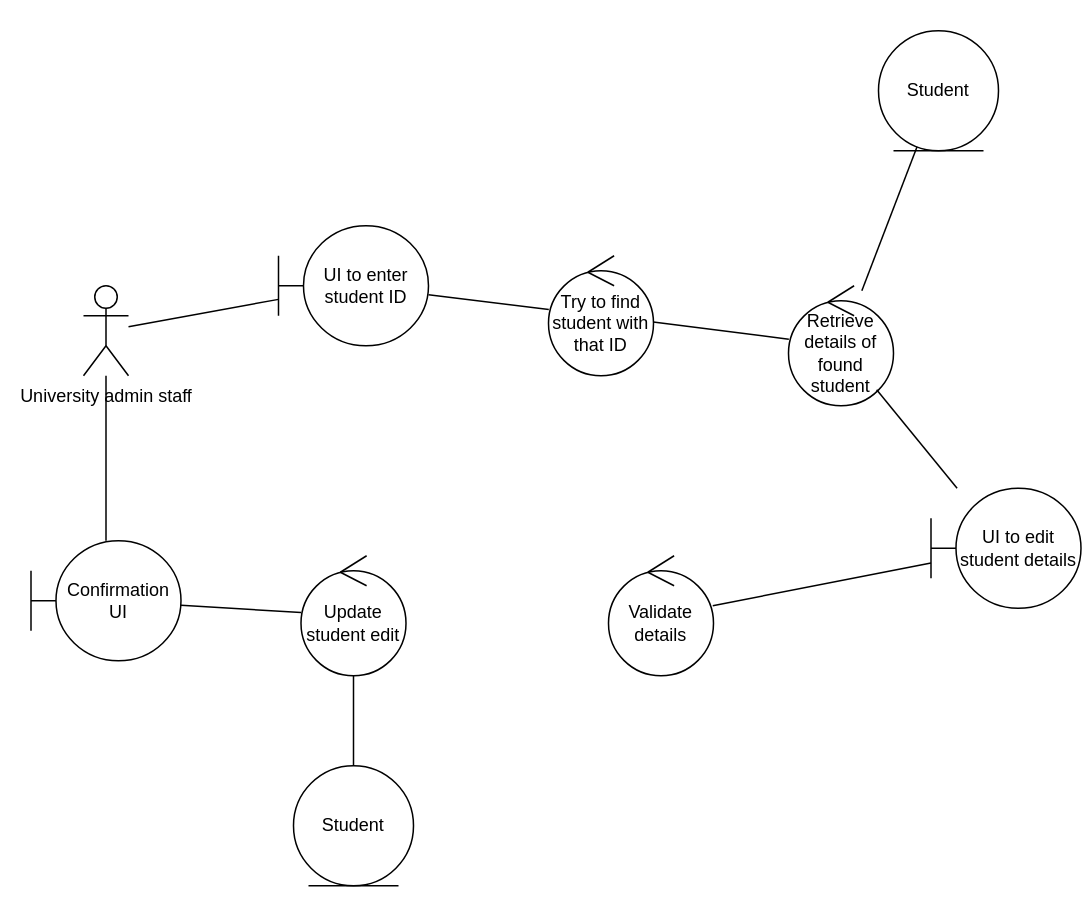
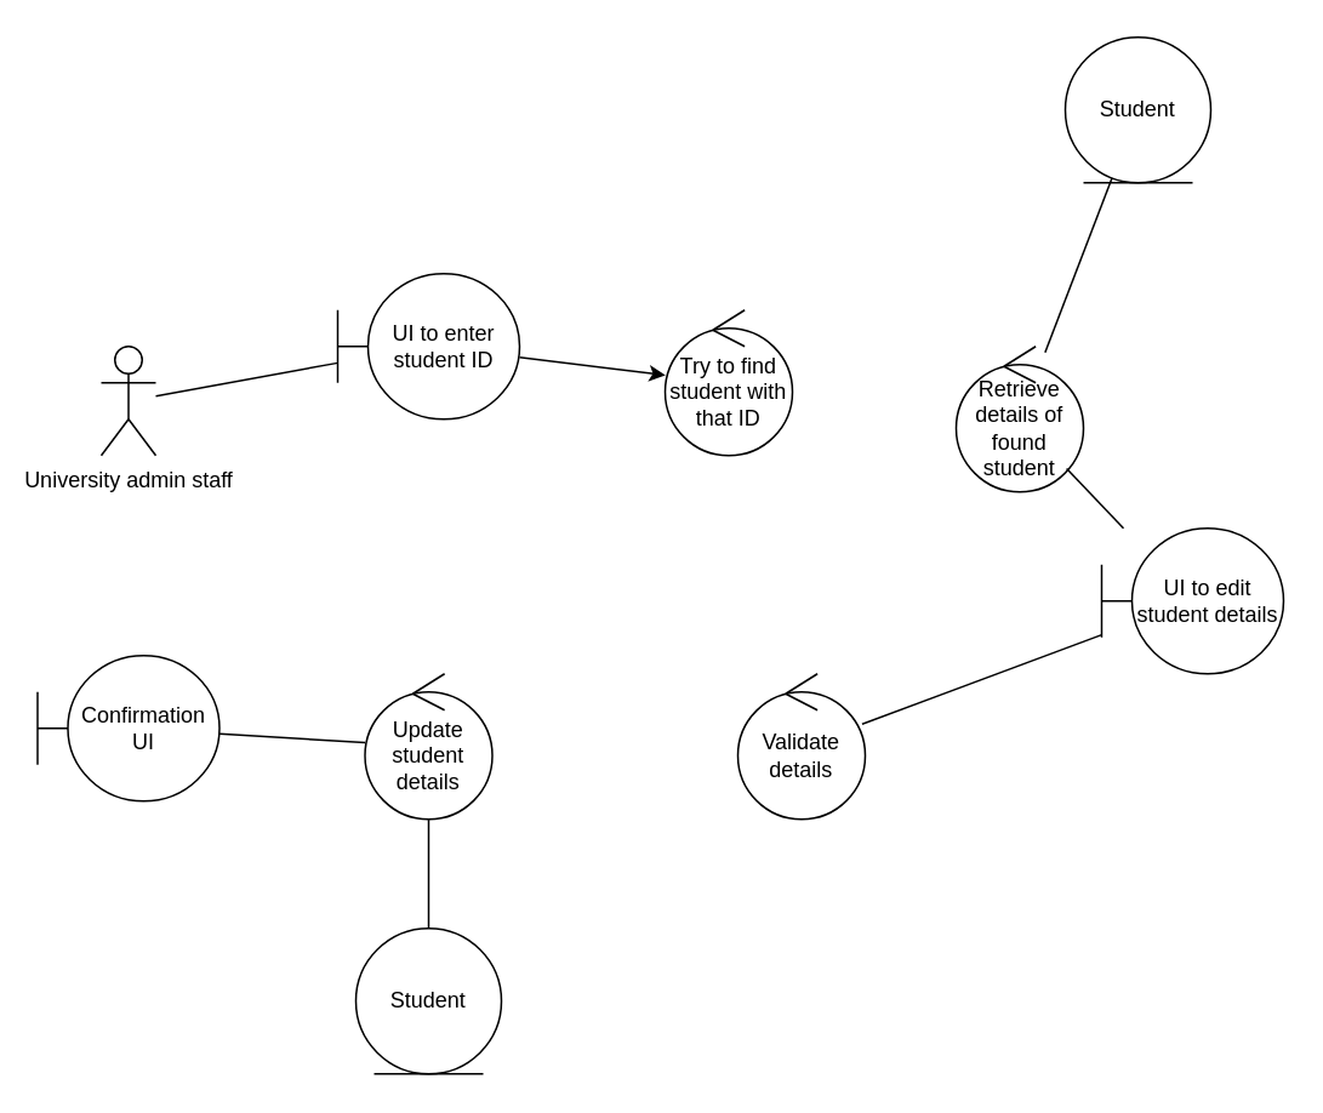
  <mxCell id="0" />
  <mxCell id="1" parent="0" />
  <mxCell id="2" value="University admin staff" style="shape=umlActor;verticalLabelPosition=bottom;verticalAlign=top;html=1;" parent="1" vertex="1"><mxGeometry x="55" y="190" width="30" height="60" as="geometry" /></mxCell>
  <mxCell id="3" value="UI to enter student ID" style="shape=umlBoundary;whiteSpace=wrap;html=1;" parent="1" vertex="1"><mxGeometry x="185" y="150" width="100" height="80" as="geometry" /></mxCell>
  <mxCell id="4" value="Try to find student with that ID" style="ellipse;shape=umlControl;whiteSpace=wrap;html=1;" parent="1" vertex="1"><mxGeometry x="365" y="170" width="70" height="80" as="geometry" /></mxCell>
- <mxCell id="5" value="UI to edit student details" style="shape=umlBoundary;whiteSpace=wrap;html=1;" parent="1" vertex="1"><mxGeometry x="620" y="325" width="100" height="80" as="geometry" /></mxCell>
+ <mxCell id="5" value="UI to edit student details" style="shape=umlBoundary;whiteSpace=wrap;html=1;" parent="1" vertex="1"><mxGeometry x="605" y="290" width="100" height="80" as="geometry" /></mxCell>
  <mxCell id="6" value="Validate details" style="ellipse;shape=umlControl;whiteSpace=wrap;html=1;" parent="1" vertex="1"><mxGeometry x="405" y="370" width="70" height="80" as="geometry" /></mxCell>
- <mxCell id="7" value="Update student edit" style="ellipse;shape=umlControl;whiteSpace=wrap;html=1;" parent="1" vertex="1"><mxGeometry x="200" y="370" width="70" height="80" as="geometry" /></mxCell>
+ <mxCell id="7" value="Update student details" style="ellipse;shape=umlControl;whiteSpace=wrap;html=1;" parent="1" vertex="1"><mxGeometry x="200" y="370" width="70" height="80" as="geometry" /></mxCell>
  <mxCell id="8" value="Student" style="ellipse;shape=umlEntity;whiteSpace=wrap;html=1;" parent="1" vertex="1"><mxGeometry x="195" y="510" width="80" height="80" as="geometry" /></mxCell>
  <mxCell id="9" value="Retrieve details of found student" style="ellipse;shape=umlControl;whiteSpace=wrap;html=1;" parent="1" vertex="1"><mxGeometry x="525" y="190" width="70" height="80" as="geometry" /></mxCell>
  <mxCell id="10" value="" style="endArrow=none;html=1;rounded=0;" parent="1" source="2" target="3" edge="1"><mxGeometry width="50" height="50" relative="1" as="geometry"><mxPoint x="205" y="290" as="sourcePoint" /><mxPoint x="255" y="240" as="targetPoint" /></mxGeometry></mxCell>
- <mxCell id="11" value="" style="endArrow=none;html=1;rounded=0;" parent="1" source="3" target="4" edge="1"><mxGeometry width="50" height="50" relative="1" as="geometry"><mxPoint x="205" y="290" as="sourcePoint" /><mxPoint x="255" y="240" as="targetPoint" /></mxGeometry></mxCell>
- <mxCell id="12" value="" style="endArrow=none;html=1;rounded=0;" parent="1" source="4" target="9" edge="1"><mxGeometry width="50" height="50" relative="1" as="geometry"><mxPoint x="205" y="290" as="sourcePoint" /><mxPoint x="255" y="240" as="targetPoint" /></mxGeometry></mxCell>
+ <mxCell id="11" value="" style="endArrow=classic;html=1;rounded=0;" parent="1" source="3" target="4" edge="1"><mxGeometry width="50" height="50" relative="1" as="geometry"><mxPoint x="205" y="290" as="sourcePoint" /><mxPoint x="255" y="240" as="targetPoint" /></mxGeometry></mxCell>
  <mxCell id="13" value="" style="endArrow=none;html=1;rounded=0;" parent="1" source="9" target="5" edge="1"><mxGeometry width="50" height="50" relative="1" as="geometry"><mxPoint x="205" y="290" as="sourcePoint" /><mxPoint x="255" y="240" as="targetPoint" /></mxGeometry></mxCell>
  <mxCell id="14" value="" style="endArrow=none;html=1;rounded=0;" parent="1" source="6" target="5" edge="1"><mxGeometry width="50" height="50" relative="1" as="geometry"><mxPoint x="205" y="290" as="sourcePoint" /><mxPoint x="255" y="240" as="targetPoint" /></mxGeometry></mxCell>
  <mxCell id="15" value="" style="endArrow=none;html=1;rounded=0;" parent="1" source="7" target="8" edge="1"><mxGeometry width="50" height="50" relative="1" as="geometry"><mxPoint x="205" y="290" as="sourcePoint" /><mxPoint x="255" y="240" as="targetPoint" /></mxGeometry></mxCell>
  <mxCell id="16" value="Student" style="ellipse;shape=umlEntity;whiteSpace=wrap;html=1;" parent="1" vertex="1"><mxGeometry x="585" y="20" width="80" height="80" as="geometry" /></mxCell>
  <mxCell id="17" value="" style="endArrow=none;html=1;rounded=0;" parent="1" source="9" target="16" edge="1"><mxGeometry width="50" height="50" relative="1" as="geometry"><mxPoint x="205" y="290" as="sourcePoint" /><mxPoint x="255" y="240" as="targetPoint" /></mxGeometry></mxCell>
  <mxCell id="18" value="Confirmation UI" style="shape=umlBoundary;whiteSpace=wrap;html=1;" vertex="1" parent="1"><mxGeometry x="20" y="360" width="100" height="80" as="geometry" /></mxCell>
- <mxCell id="19" value="" style="endArrow=none;html=1;rounded=0;" edge="1" parent="1" source="2" target="18"><mxGeometry width="50" height="50" relative="1" as="geometry"><mxPoint x="315" y="350" as="sourcePoint" /><mxPoint x="365" y="300" as="targetPoint" /></mxGeometry></mxCell>
  <mxCell id="20" value="" style="endArrow=none;html=1;rounded=0;" edge="1" parent="1" source="18" target="7"><mxGeometry width="50" height="50" relative="1" as="geometry"><mxPoint x="315" y="350" as="sourcePoint" /><mxPoint x="365" y="300" as="targetPoint" /></mxGeometry></mxCell>
